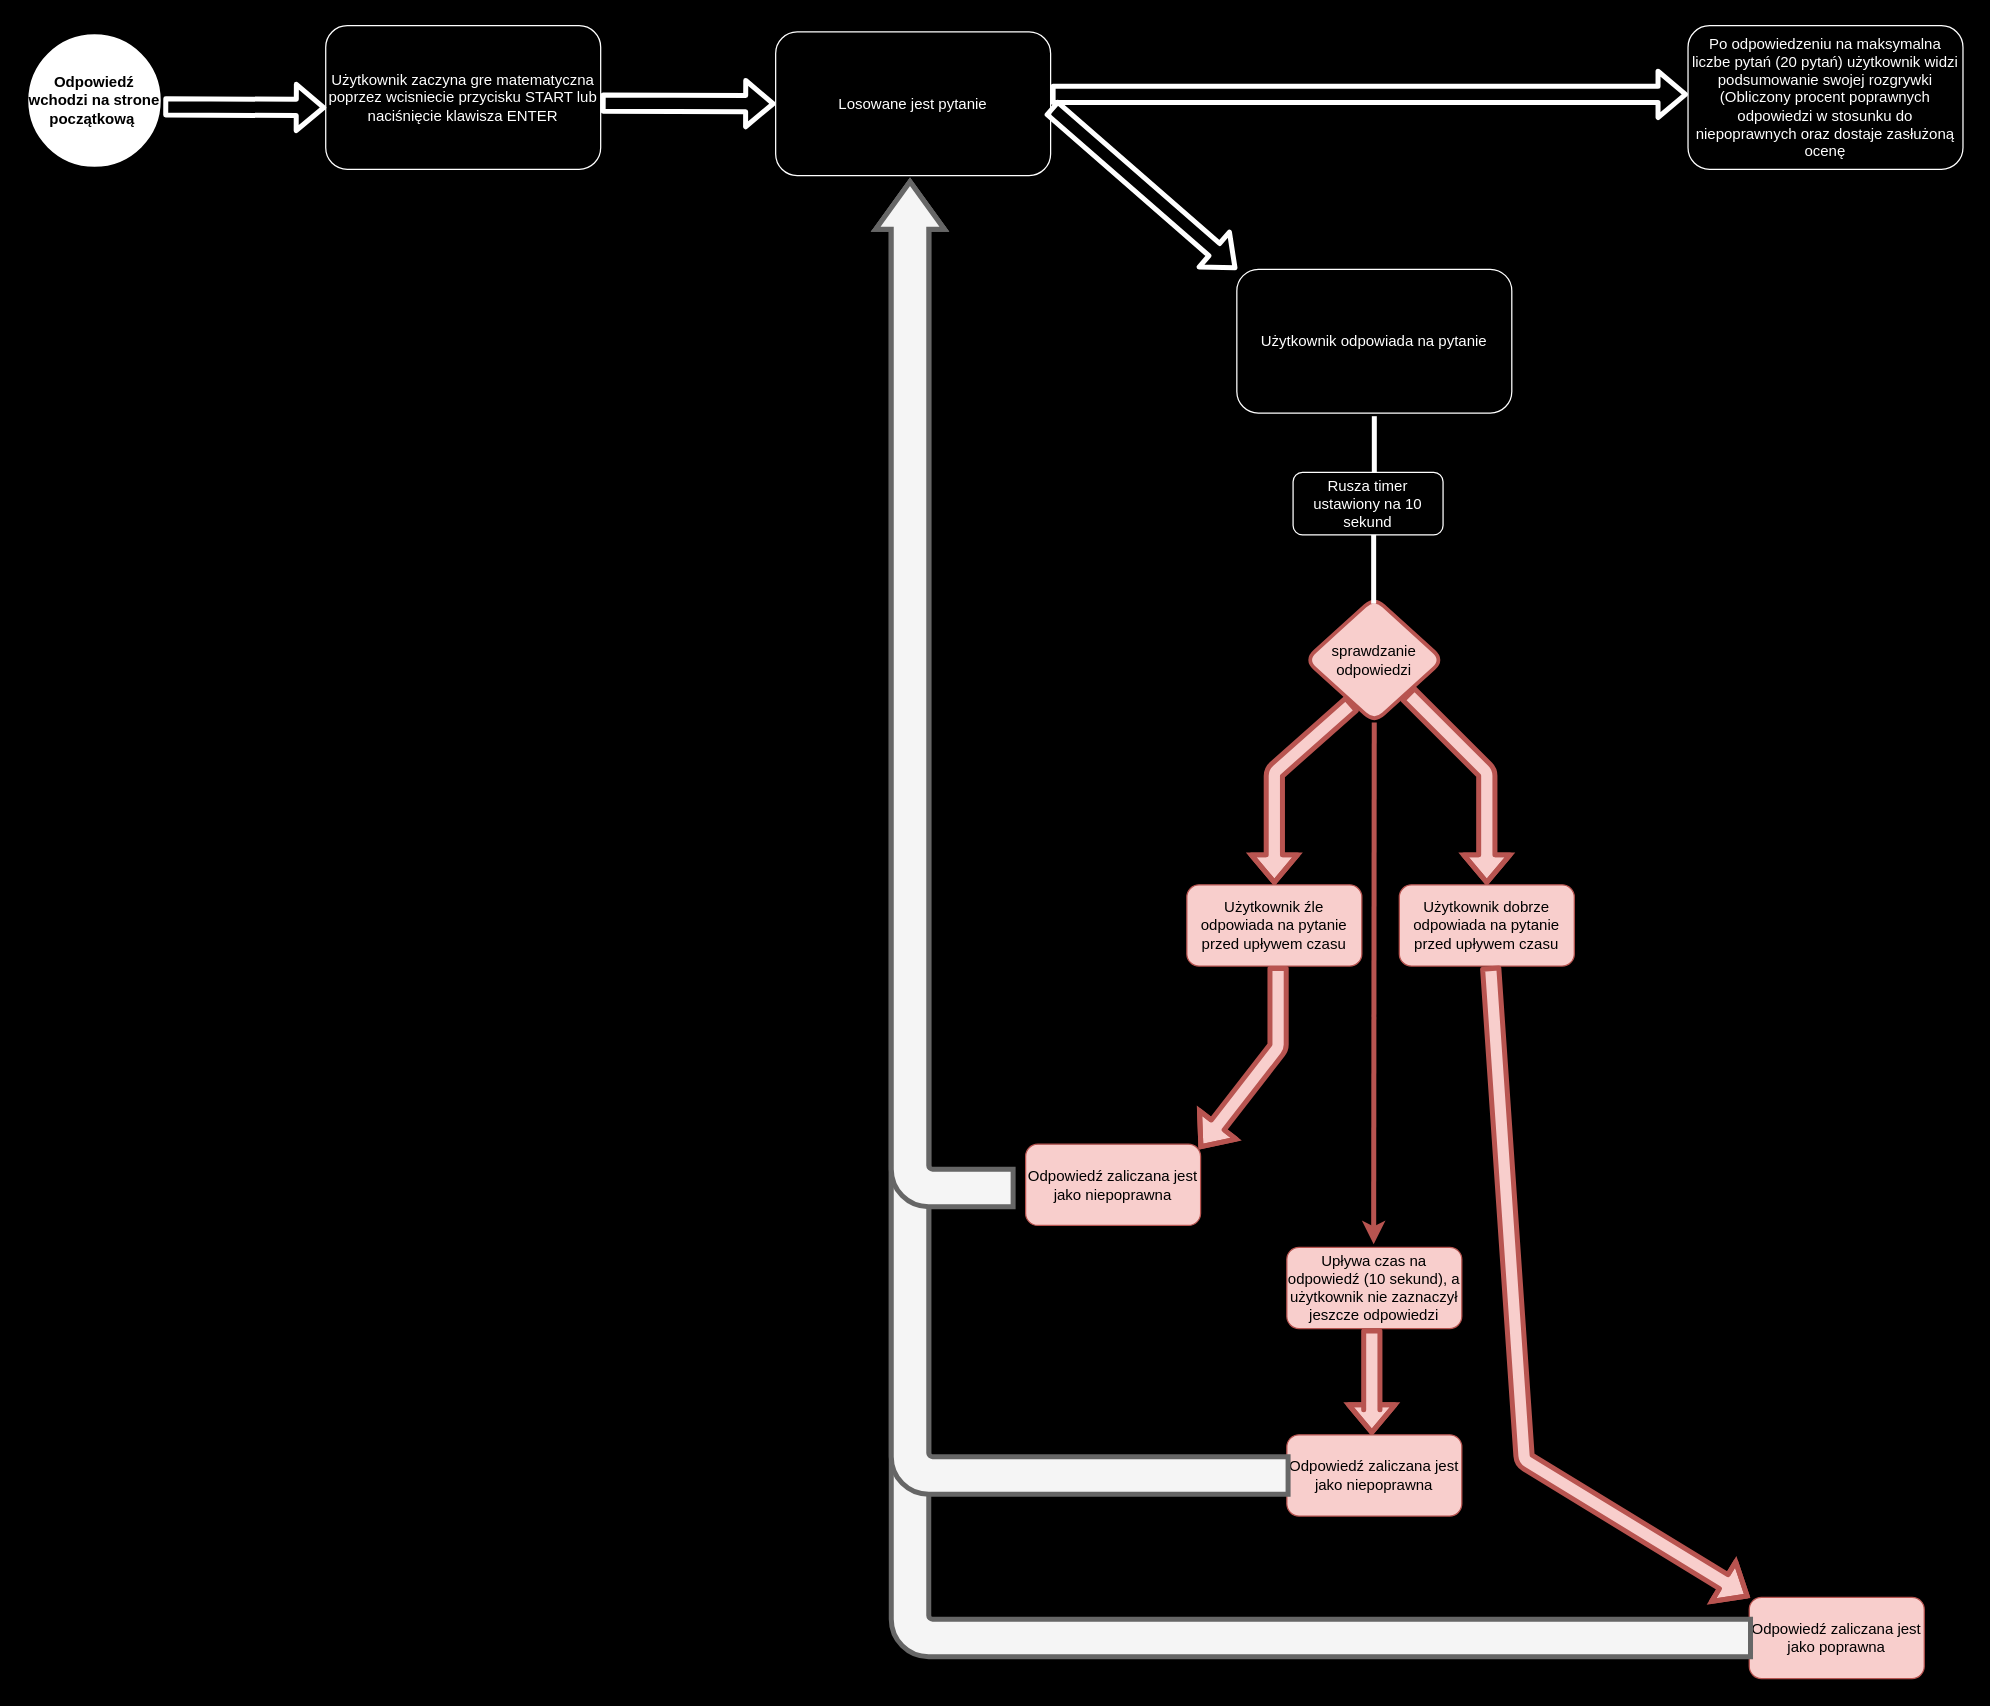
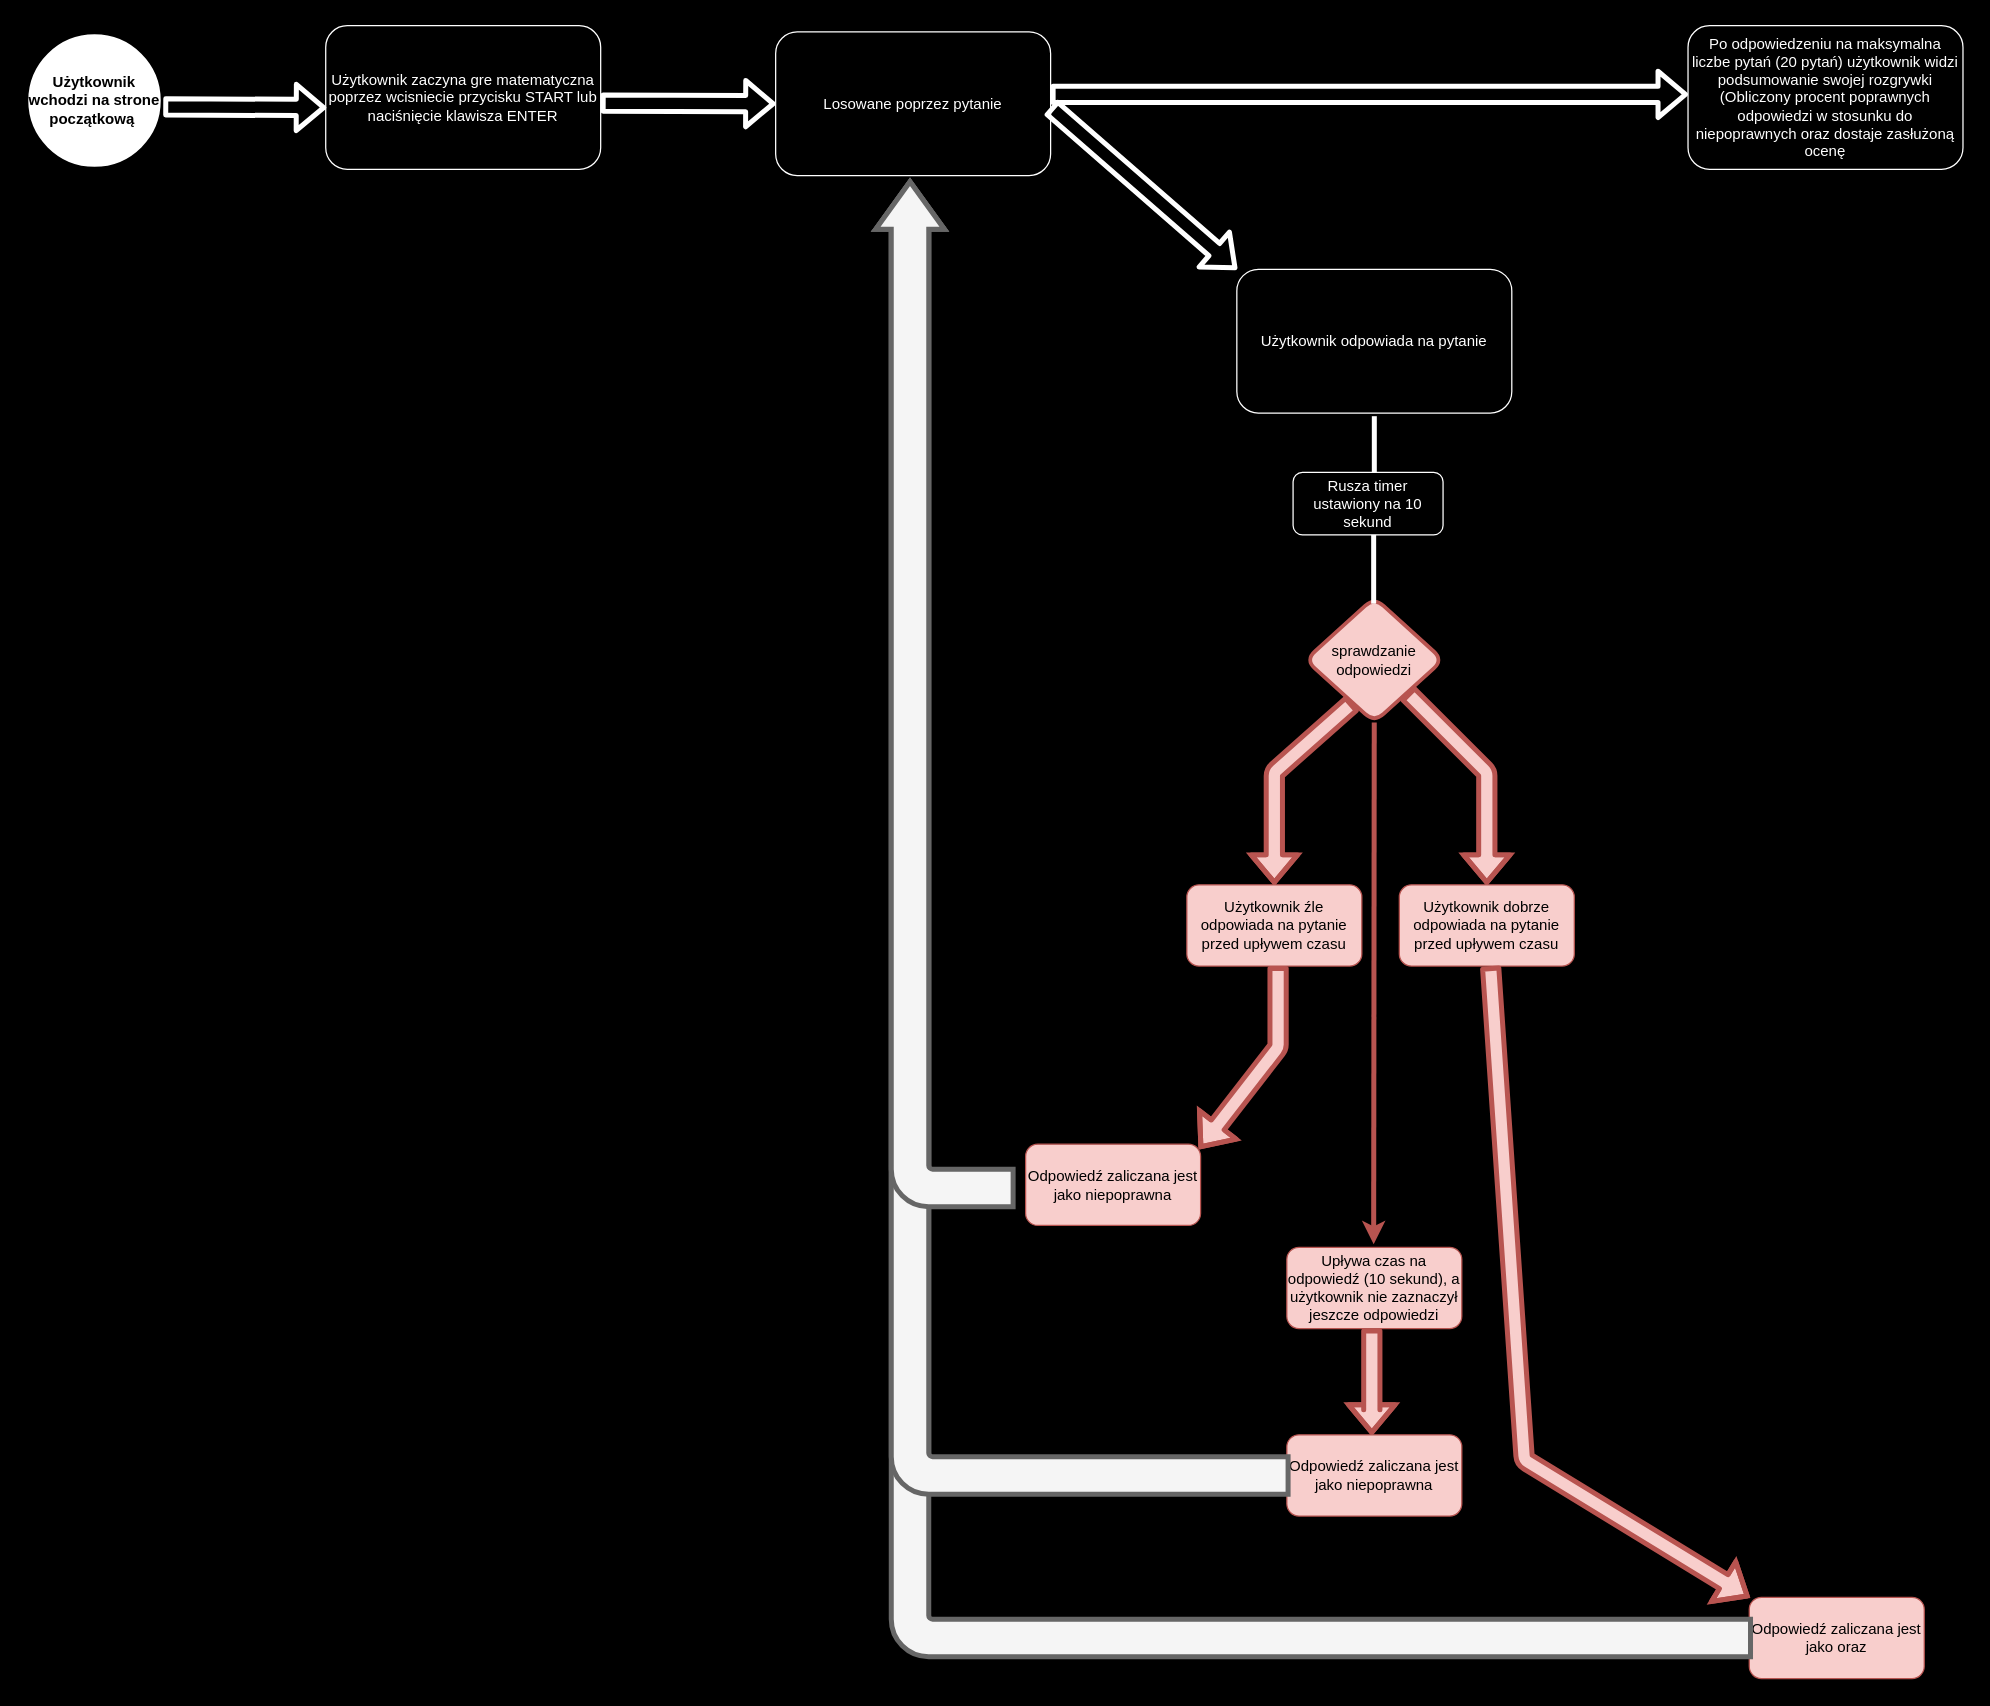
  <mxCell id="0" />
  <mxCell id="1" parent="0" />
- <mxCell id="2" value="Odpowiedź wchodzi na strone początkową&amp;nbsp;" style="ellipse;whiteSpace=wrap;html=1;aspect=fixed;fontStyle=1;strokeWidth=4;rounded=1;" vertex="1" parent="1"><mxGeometry x="20" y="25" width="110" height="110" as="geometry" /></mxCell>
+ <mxCell id="2" value="Użytkownik wchodzi na strone początkową&amp;nbsp;" style="ellipse;whiteSpace=wrap;html=1;aspect=fixed;fontStyle=1;strokeWidth=4;rounded=1;" vertex="1" parent="1"><mxGeometry x="20" y="25" width="110" height="110" as="geometry" /></mxCell>
  <mxCell id="3" value="Użytkownik zaczyna gre matematyczna poprzez wcisniecie przycisku START lub naciśnięcie klawisza ENTER" style="rounded=1;whiteSpace=wrap;html=1;fontColor=#FFFFFF;strokeColor=#FFFFFF;fillColor=#000000;" vertex="1" parent="1"><mxGeometry x="260" y="20" width="220" height="115" as="geometry" /></mxCell>
- <mxCell id="4" value="Losowane jest pytanie" style="rounded=1;whiteSpace=wrap;html=1;strokeColor=#FFFFFF;fillColor=#000000;fontColor=#FFFFFF;" vertex="1" parent="1"><mxGeometry x="620" y="25" width="220" height="115" as="geometry" /></mxCell>
+ <mxCell id="4" value="Losowane poprzez pytanie" style="rounded=1;whiteSpace=wrap;html=1;strokeColor=#FFFFFF;fillColor=#000000;fontColor=#FFFFFF;" vertex="1" parent="1"><mxGeometry x="620" y="25" width="220" height="115" as="geometry" /></mxCell>
  <mxCell id="5" value="" style="shape=flexArrow;endArrow=classic;html=1;rounded=1;strokeWidth=4;strokeColor=#FFFFFF;entryX=0;entryY=0;entryDx=0;entryDy=0;" edge="1" parent="1" target="10"><mxGeometry width="50" height="50" relative="1" as="geometry"><mxPoint x="840" y="85" as="sourcePoint" /><mxPoint x="960" y="85" as="targetPoint" /></mxGeometry></mxCell>
  <mxCell id="6" value="" style="shape=flexArrow;endArrow=classic;html=1;rounded=1;entryX=0;entryY=0.5;entryDx=0;entryDy=0;strokeWidth=4;strokeColor=#ffffff;" edge="1" parent="1" target="4"><mxGeometry width="50" height="50" relative="1" as="geometry"><mxPoint x="480" y="81.97" as="sourcePoint" /><mxPoint x="570" y="81.97" as="targetPoint" /></mxGeometry></mxCell>
  <mxCell id="7" value="" style="shape=flexArrow;endArrow=classic;html=1;rounded=1;entryX=0.002;entryY=0.57;entryDx=0;entryDy=0;entryPerimeter=0;strokeColor=#ffffff;strokeWidth=4;" edge="1" parent="1" target="3"><mxGeometry width="50" height="50" relative="1" as="geometry"><mxPoint x="130" y="85" as="sourcePoint" /><mxPoint x="180" y="35" as="targetPoint" /></mxGeometry></mxCell>
  <mxCell id="8" value="sprawdzanie odpowiedzi" style="rhombus;whiteSpace=wrap;html=1;hachureGap=4;fontFamily=Helvetica;strokeWidth=3;fillColor=#f8cecc;strokeColor=#b85450;fillStyle=solid;rounded=1;" vertex="1" parent="1"><mxGeometry x="1044" y="477.5" width="110" height="100" as="geometry" /></mxCell>
  <mxCell id="9" value="" style="endArrow=none;html=1;rounded=1;hachureGap=4;fontFamily=Architects Daughter;fontSource=https%3A%2F%2Ffonts.googleapis.com%2Fcss%3Ffamily%3DArchitects%2BDaughter;entryX=0.5;entryY=1;entryDx=0;entryDy=0;strokeColor=#FFFFFF;strokeWidth=4;" edge="1" parent="1"><mxGeometry width="50" height="50" relative="1" as="geometry"><mxPoint x="1099" y="387.5" as="sourcePoint" /><mxPoint x="1099" y="332.5" as="targetPoint" /></mxGeometry></mxCell>
  <mxCell id="10" value="Użytkownik odpowiada na pytanie" style="rounded=1;whiteSpace=wrap;html=1;strokeColor=#FFFFFF;fillColor=#000000;fontColor=#FFFFFF;" vertex="1" parent="1"><mxGeometry x="989" y="215" width="220" height="115" as="geometry" /></mxCell>
  <mxCell id="11" value="" style="shape=flexArrow;endArrow=classic;html=1;rounded=1;strokeWidth=4;strokeColor=#b85450;exitX=0.343;exitY=0.843;exitDx=0;exitDy=0;exitPerimeter=0;fillColor=#f8cecc;" edge="1" parent="1" source="8"><mxGeometry width="50" height="50" relative="1" as="geometry"><mxPoint x="1099" y="577.5" as="sourcePoint" /><mxPoint x="1019" y="707.5" as="targetPoint" /><Array as="points"><mxPoint x="1019" y="617.5" /></Array></mxGeometry></mxCell>
  <mxCell id="12" value="" style="shape=flexArrow;endArrow=classic;html=1;rounded=1;strokeWidth=4;strokeColor=#b85450;fillColor=#f8cecc;" edge="1" parent="1" source="8"><mxGeometry width="50" height="50" relative="1" as="geometry"><mxPoint x="1242" y="557.5" as="sourcePoint" /><mxPoint x="1189" y="707.5" as="targetPoint" /><Array as="points"><mxPoint x="1189" y="617.5" /></Array></mxGeometry></mxCell>
  <mxCell id="13" value="Użytkownik źle odpowiada na pytanie przed upływem czasu" style="rounded=1;whiteSpace=wrap;html=1;strokeColor=#b85450;fillColor=#f8cecc;" vertex="1" parent="1"><mxGeometry x="949" y="707.5" width="140" height="65" as="geometry" /></mxCell>
  <mxCell id="14" value="Użytkownik dobrze odpowiada na pytanie przed upływem czasu" style="rounded=1;whiteSpace=wrap;html=1;strokeColor=#b85450;fillColor=#f8cecc;" vertex="1" parent="1"><mxGeometry x="1119" y="707.5" width="140" height="65" as="geometry" /></mxCell>
  <mxCell id="15" value="" style="shape=flexArrow;endArrow=classic;html=1;rounded=1;strokeWidth=4;strokeColor=#b85450;exitX=0.343;exitY=0.843;exitDx=0;exitDy=0;exitPerimeter=0;fillColor=#f8cecc;" edge="1" parent="1"><mxGeometry width="50" height="50" relative="1" as="geometry"><mxPoint x="1022" y="772.5" as="sourcePoint" /><mxPoint x="959" y="918.5" as="targetPoint" /><Array as="points"><mxPoint x="1022" y="837.5" /></Array></mxGeometry></mxCell>
  <mxCell id="16" value="" style="shape=flexArrow;endArrow=classic;html=1;rounded=1;strokeWidth=4;strokeColor=#b85450;exitX=0.343;exitY=0.843;exitDx=0;exitDy=0;exitPerimeter=0;fillColor=#f8cecc;" edge="1" parent="1"><mxGeometry width="50" height="50" relative="1" as="geometry"><mxPoint x="1192" y="772.5" as="sourcePoint" /><mxPoint x="1399" y="1277.5" as="targetPoint" /><Array as="points"><mxPoint x="1219" y="1167.5" /></Array></mxGeometry></mxCell>
  <mxCell id="17" value="" style="edgeStyle=orthogonalEdgeStyle;rounded=0;orthogonalLoop=1;jettySize=auto;html=1;" edge="1" parent="1" source="18" target="28"><mxGeometry relative="1" as="geometry" /></mxCell>
  <mxCell id="18" value="Odpowiedź zaliczana jest jako niepoprawna" style="rounded=1;whiteSpace=wrap;html=1;strokeColor=#b85450;fillColor=#f8cecc;" vertex="1" parent="1"><mxGeometry x="820" y="915" width="140" height="65" as="geometry" /></mxCell>
- <mxCell id="19" value="Odpowiedź zaliczana jest jako poprawna" style="rounded=1;whiteSpace=wrap;html=1;strokeColor=#b85450;fillColor=#f8cecc;" vertex="1" parent="1"><mxGeometry x="1399" y="1277.5" width="140" height="65" as="geometry" /></mxCell>
+ <mxCell id="19" value="Odpowiedź zaliczana jest jako oraz" style="rounded=1;whiteSpace=wrap;html=1;strokeColor=#b85450;fillColor=#f8cecc;" vertex="1" parent="1"><mxGeometry x="1399" y="1277.5" width="140" height="65" as="geometry" /></mxCell>
  <mxCell id="20" value="" style="endArrow=classic;html=1;rounded=1;hachureGap=4;fontFamily=Architects Daughter;fontSource=https%3A%2F%2Ffonts.googleapis.com%2Fcss%3Ffamily%3DArchitects%2BDaughter;strokeWidth=4;fillColor=#f8cecc;strokeColor=#b85450;" edge="1" parent="1"><mxGeometry width="50" height="50" relative="1" as="geometry"><mxPoint x="1098.94" y="577.5" as="sourcePoint" /><mxPoint x="1098.47" y="995" as="targetPoint" /></mxGeometry></mxCell>
  <mxCell id="21" value="Rusza timer ustawiony na 10 sekund" style="rounded=1;whiteSpace=wrap;html=1;strokeColor=#FFFFFF;fillColor=#000000;fontColor=#FFFFFF;" vertex="1" parent="1"><mxGeometry x="1034" y="377.5" width="120" height="50" as="geometry" /></mxCell>
  <mxCell id="22" value="" style="endArrow=none;html=1;rounded=1;hachureGap=4;fontFamily=Architects Daughter;fontSource=https%3A%2F%2Ffonts.googleapis.com%2Fcss%3Ffamily%3DArchitects%2BDaughter;entryX=0.5;entryY=1;entryDx=0;entryDy=0;strokeColor=#FFFFFF;strokeWidth=4;" edge="1" parent="1"><mxGeometry width="50" height="50" relative="1" as="geometry"><mxPoint x="1098.47" y="482.5" as="sourcePoint" /><mxPoint x="1098.47" y="427.5" as="targetPoint" /></mxGeometry></mxCell>
  <mxCell id="23" value="Upływa czas na odpowiedź (10 sekund), a użytkownik nie zaznaczył jeszcze odpowiedzi" style="rounded=1;whiteSpace=wrap;html=1;strokeColor=#b85450;fillColor=#f8cecc;" vertex="1" parent="1"><mxGeometry x="1029" y="997.5" width="140" height="65" as="geometry" /></mxCell>
  <mxCell id="24" value="" style="shape=flexArrow;endArrow=classic;html=1;rounded=1;strokeWidth=4;strokeColor=#b85450;exitX=0.343;exitY=0.843;exitDx=0;exitDy=0;exitPerimeter=0;fillColor=#f8cecc;" edge="1" parent="1"><mxGeometry width="50" height="50" relative="1" as="geometry"><mxPoint x="1097" y="1062.5" as="sourcePoint" /><mxPoint x="1097" y="1147.5" as="targetPoint" /><Array as="points"><mxPoint x="1097" y="1127.5" /></Array></mxGeometry></mxCell>
  <mxCell id="25" value="Odpowiedź zaliczana jest jako niepoprawna" style="rounded=1;whiteSpace=wrap;html=1;strokeColor=#b85450;fillColor=#f8cecc;" vertex="1" parent="1"><mxGeometry x="1029" y="1147.5" width="140" height="65" as="geometry" /></mxCell>
  <mxCell id="26" value="" style="html=1;shadow=0;dashed=0;align=center;verticalAlign=middle;shape=mxgraph.arrows2.bendArrow;dy=15;dx=38;notch=0;arrowHead=55;rounded=1;direction=north;strokeWidth=4;fillColor=#f5f5f5;fontColor=#333333;strokeColor=#666666;" vertex="1" parent="1"><mxGeometry x="700" y="145" width="700" height="1180" as="geometry" /></mxCell>
  <mxCell id="27" value="" style="html=1;shadow=0;dashed=0;align=center;verticalAlign=middle;shape=mxgraph.arrows2.bendArrow;dy=15;dx=38;notch=0;arrowHead=55;rounded=1;direction=north;strokeWidth=4;fillColor=#f5f5f5;fontColor=#333333;strokeColor=#666666;" vertex="1" parent="1"><mxGeometry x="700" y="145" width="330" height="1050" as="geometry" /></mxCell>
  <mxCell id="28" value="" style="html=1;shadow=0;dashed=0;align=center;verticalAlign=middle;shape=mxgraph.arrows2.bendArrow;dy=15;dx=38;notch=0;arrowHead=55;rounded=1;direction=north;strokeWidth=4;fillColor=#f5f5f5;fontColor=#333333;strokeColor=#666666;" vertex="1" parent="1"><mxGeometry x="700" y="145" width="110" height="820" as="geometry" /></mxCell>
  <mxCell id="29" value="" style="shape=flexArrow;endArrow=classic;html=1;rounded=1;strokeWidth=4;strokeColor=#ffffff;" edge="1" parent="1"><mxGeometry width="50" height="50" relative="1" as="geometry"><mxPoint x="840" y="75" as="sourcePoint" /><mxPoint x="1350" y="75" as="targetPoint" /></mxGeometry></mxCell>
  <mxCell id="30" value="Po odpowiedzeniu na maksymalna liczbe pytań (20 pytań) użytkownik widzi podsumowanie swojej rozgrywki&lt;div&gt;(Obliczony procent poprawnych odpowiedzi w stosunku do niepoprawnych oraz dostaje zasłużoną ocenę&lt;/div&gt;" style="rounded=1;whiteSpace=wrap;html=1;strokeColor=#FFFFFF;fillColor=#000000;fontColor=#FFFFFF;" vertex="1" parent="1"><mxGeometry x="1350" y="20" width="220" height="115" as="geometry" /></mxCell>
